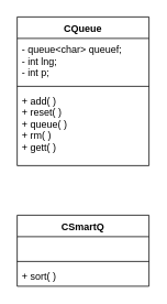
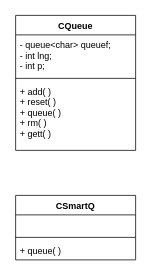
  <mxCell id="0" />
  <mxCell id="1" parent="0" />
  <mxCell id="2" value="CQueue" style="swimlane;fontStyle=1;align=center;verticalAlign=top;childLayout=stackLayout;horizontal=1;startSize=26;horizontalStack=0;resizeParent=1;resizeParentMax=0;resizeLast=0;collapsible=1;marginBottom=0;" parent="1" vertex="1"><mxGeometry x="20" y="20" width="160" height="180" as="geometry" /></mxCell>
  <mxCell id="3" value="- queue&lt;char&gt; queuef;&#10;- int lng;&#10;- int p;" style="text;strokeColor=none;fillColor=none;align=left;verticalAlign=top;spacingLeft=4;spacingRight=4;overflow=hidden;rotatable=0;points=[[0,0.5],[1,0.5]];portConstraint=eastwest;" parent="2" vertex="1"><mxGeometry y="26" width="160" height="54" as="geometry" /></mxCell>
  <mxCell id="4" value="" style="line;strokeWidth=1;fillColor=none;align=left;verticalAlign=middle;spacingTop=-1;spacingLeft=3;spacingRight=3;rotatable=0;labelPosition=right;points=[];portConstraint=eastwest;" parent="2" vertex="1"><mxGeometry y="80" width="160" height="8" as="geometry" /></mxCell>
  <mxCell id="5" value="+ add( )&#10;+ reset( )&#10;+ queue( )&#10;+ rm( )&#10;+ gett( )" style="text;strokeColor=none;fillColor=none;align=left;verticalAlign=top;spacingLeft=4;spacingRight=4;overflow=hidden;rotatable=0;points=[[0,0.5],[1,0.5]];portConstraint=eastwest;" parent="2" vertex="1"><mxGeometry y="88" width="160" height="92" as="geometry" /></mxCell>
  <mxCell id="6" value="CSmartQ" style="swimlane;fontStyle=1;align=center;verticalAlign=top;childLayout=stackLayout;horizontal=1;startSize=26;horizontalStack=0;resizeParent=1;resizeParentMax=0;resizeLast=0;collapsible=1;marginBottom=0;" parent="1" vertex="1"><mxGeometry x="20" y="260" width="160" height="86" as="geometry" /></mxCell>
  <mxCell id="7" value=" " style="text;strokeColor=none;fillColor=none;align=left;verticalAlign=top;spacingLeft=4;spacingRight=4;overflow=hidden;rotatable=0;points=[[0,0.5],[1,0.5]];portConstraint=eastwest;" parent="6" vertex="1"><mxGeometry y="26" width="160" height="26" as="geometry" /></mxCell>
  <mxCell id="8" value="" style="line;strokeWidth=1;fillColor=none;align=left;verticalAlign=middle;spacingTop=-1;spacingLeft=3;spacingRight=3;rotatable=0;labelPosition=right;points=[];portConstraint=eastwest;" parent="6" vertex="1"><mxGeometry y="52" width="160" height="8" as="geometry" /></mxCell>
- <mxCell id="9" value="+ sort( )" style="text;strokeColor=none;fillColor=none;align=left;verticalAlign=top;spacingLeft=4;spacingRight=4;overflow=hidden;rotatable=0;points=[[0,0.5],[1,0.5]];portConstraint=eastwest;" parent="6" vertex="1"><mxGeometry y="60" width="160" height="26" as="geometry" /></mxCell>
+ <mxCell id="9" value="+ queue( )" style="text;strokeColor=none;fillColor=none;align=left;verticalAlign=top;spacingLeft=4;spacingRight=4;overflow=hidden;rotatable=0;points=[[0,0.5],[1,0.5]];portConstraint=eastwest;" parent="6" vertex="1"><mxGeometry y="60" width="160" height="26" as="geometry" /></mxCell>
